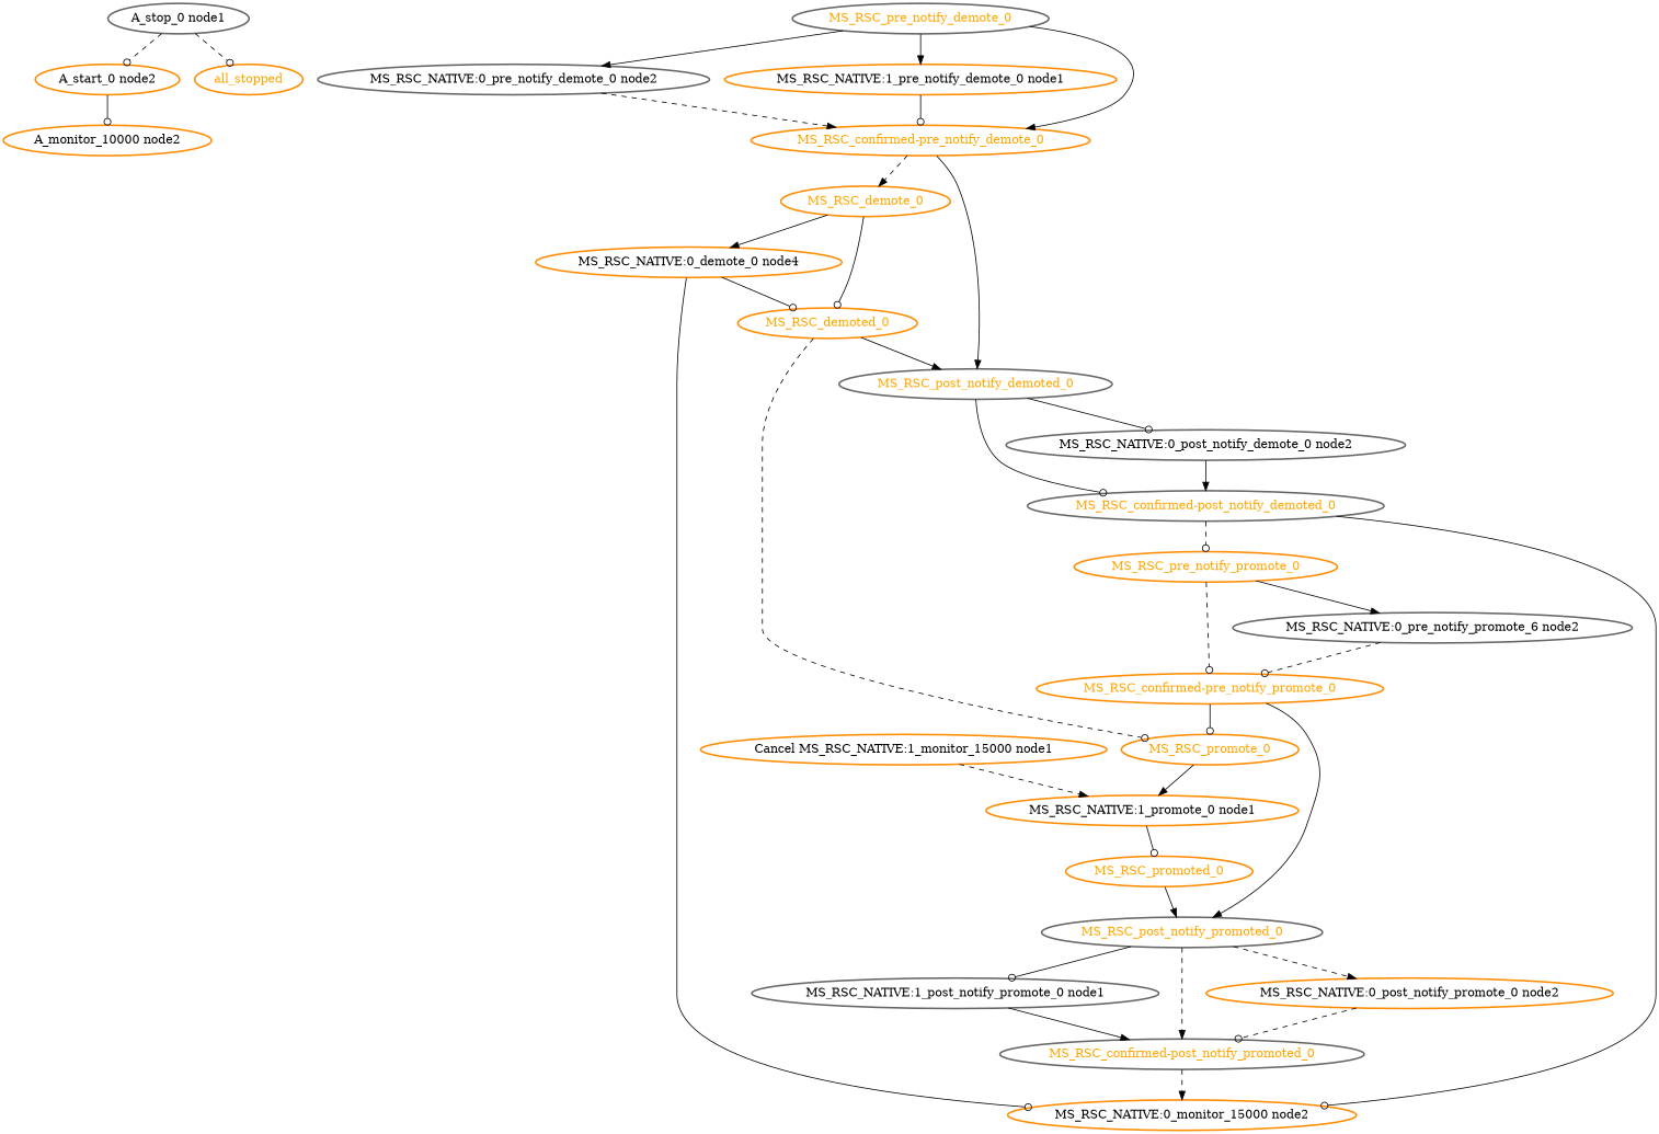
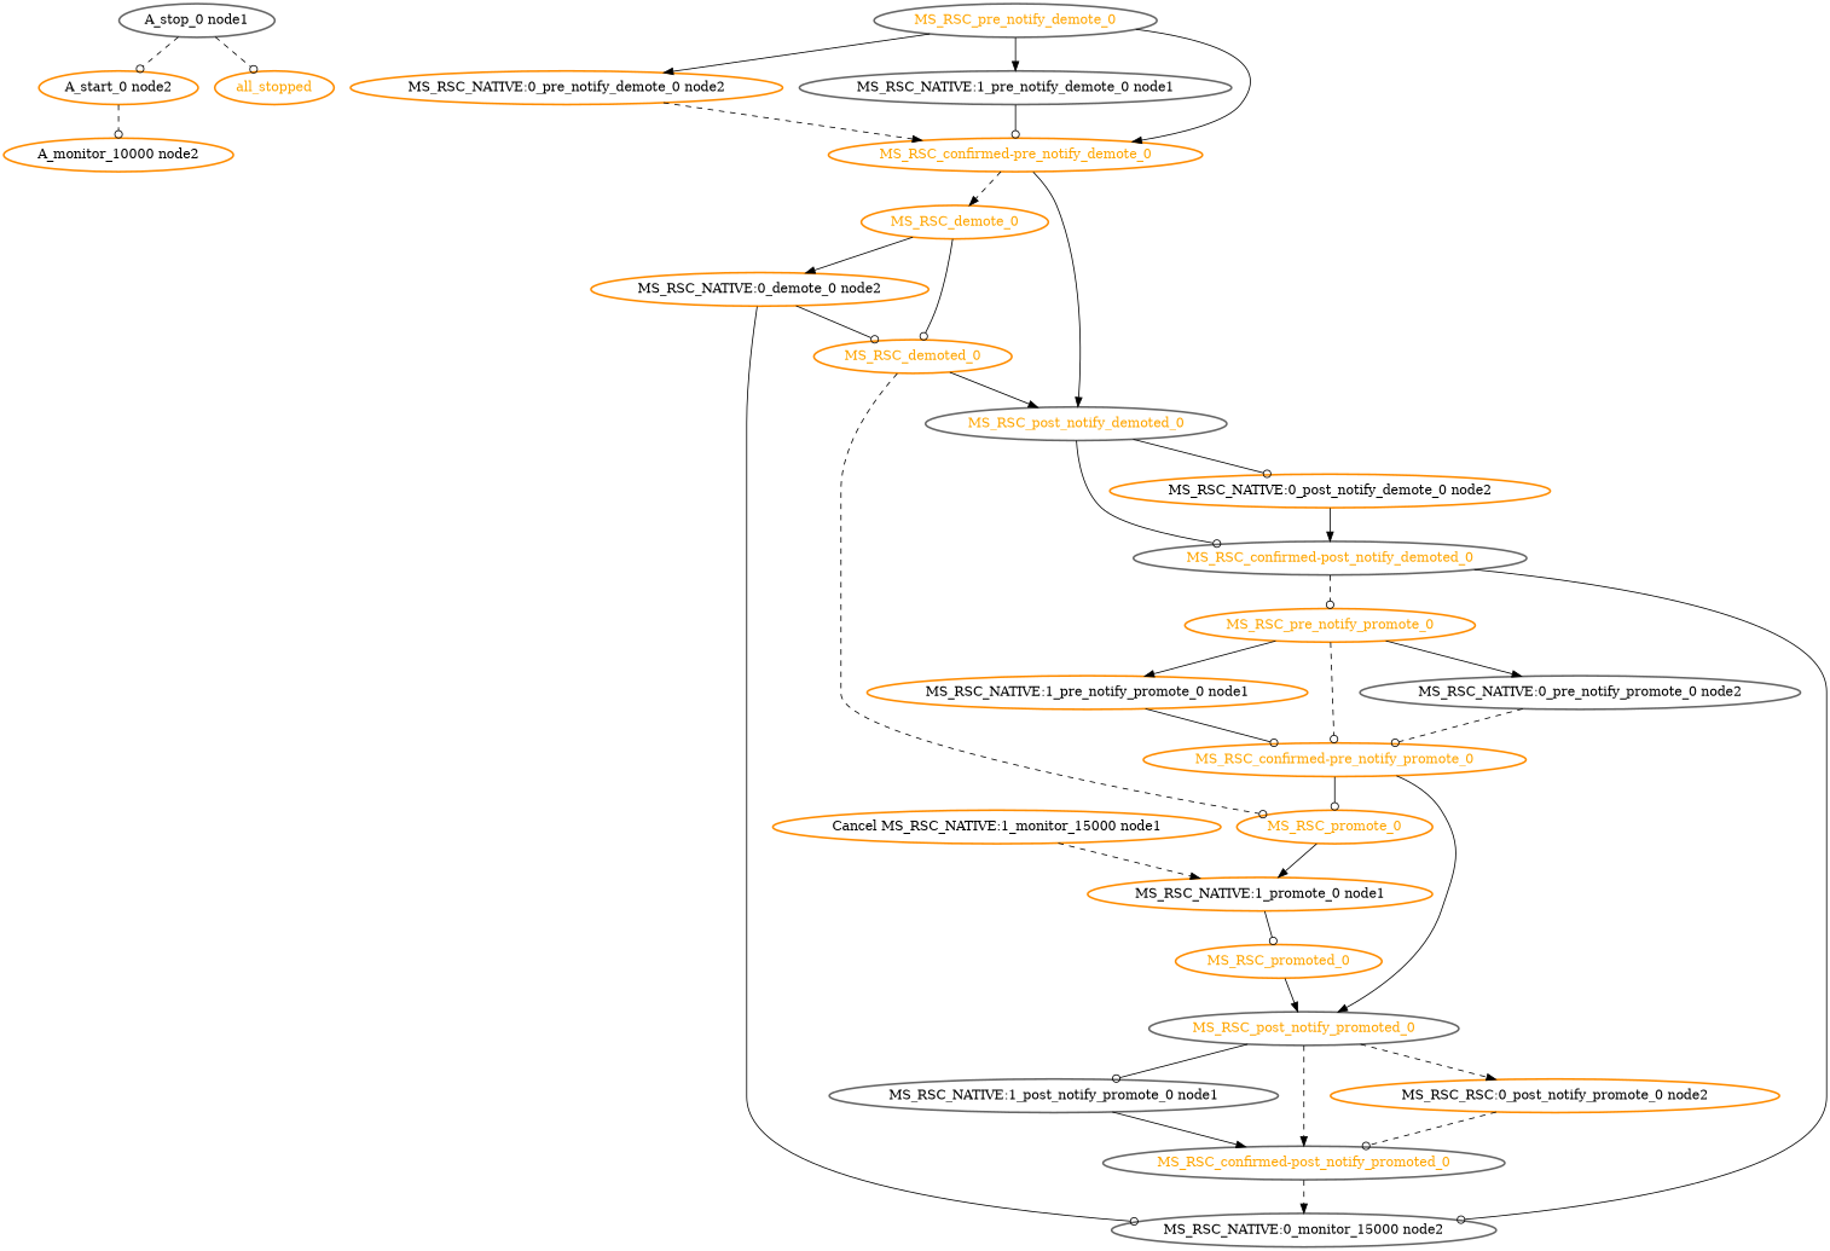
  digraph {
    node [color=darkorange fontcolor=black style=bold]
    edge [arrowhead=odot style=solid]
    "A_start_0 node2"
    "A_monitor_10000 node2"
    "A_stop_0 node1" [color=gray40]
    all_stopped [fontcolor=orange]
    "Cancel MS_RSC_NATIVE:1_monitor_15000 node1"
    "MS_RSC_NATIVE:1_promote_0 node1"
    MS_RSC_promoted_0 [fontcolor=orange]
    MS_RSC_post_notify_promoted_0 [color=gray40 fontcolor=orange]
-   "MS_RSC_NATIVE:0_monitor_15000 node2"
-   "MS_RSC_NATIVE:0_demote_0 node2" [label="MS_RSC_NATIVE:0_demote_0 node4"]
+   "MS_RSC_NATIVE:0_monitor_15000 node2" [color=gray40]
+   "MS_RSC_NATIVE:0_demote_0 node2"
    MS_RSC_demoted_0 [fontcolor=orange]
    MS_RSC_post_notify_demoted_0 [color=gray40 fontcolor=orange]
    MS_RSC_promote_0 [fontcolor=orange]
-   "MS_RSC_NATIVE:0_post_notify_demote_0 node2" [color=gray40]
+   "MS_RSC_NATIVE:0_post_notify_demote_0 node2"
    "MS_RSC_confirmed-post_notify_demoted_0" [color=gray40 fontcolor=orange]
    MS_RSC_pre_notify_promote_0 [fontcolor=orange]
-   "MS_RSC_NATIVE:0_pre_notify_promote_0 node2" [color=gray40 label="MS_RSC_NATIVE:0_pre_notify_promote_6 node2"]
+   "MS_RSC_NATIVE:0_pre_notify_promote_0 node2" [color=gray40]
    "MS_RSC_confirmed-pre_notify_promote_0" [fontcolor=orange]
+   "MS_RSC_NATIVE:1_pre_notify_promote_0 node1"
    "MS_RSC_confirmed-post_notify_promoted_0" [color=gray40 fontcolor=orange]
-   "MS_RSC_NATIVE:0_post_notify_promote_0 node2"
+   "MS_RSC_NATIVE:0_post_notify_promote_0 node2" [label="MS_RSC_RSC:0_post_notify_promote_0 node2"]
    "MS_RSC_confirmed-pre_notify_demote_0" [fontcolor=orange]
-   "MS_RSC_NATIVE:0_pre_notify_demote_0 node2" [color=gray40]
+   "MS_RSC_NATIVE:0_pre_notify_demote_0 node2"
    MS_RSC_demote_0 [fontcolor=orange]
    "MS_RSC_NATIVE:1_post_notify_promote_0 node1" [color=gray40]
-   "MS_RSC_NATIVE:1_pre_notify_demote_0 node1"
+   "MS_RSC_NATIVE:1_pre_notify_demote_0 node1" [color=gray40]
    MS_RSC_pre_notify_demote_0 [color=gray40 fontcolor=orange]
-   "A_start_0 node2" -> "A_monitor_10000 node2"
+   "A_start_0 node2" -> "A_monitor_10000 node2" [style=dashed]
    "A_stop_0 node1" -> "A_start_0 node2" [style=dashed]
    "A_stop_0 node1" -> all_stopped [style=dashed]
    "Cancel MS_RSC_NATIVE:1_monitor_15000 node1" -> "MS_RSC_NATIVE:1_promote_0 node1" [arrowhead=normal style=dashed]
    "MS_RSC_NATIVE:1_promote_0 node1" -> MS_RSC_promoted_0
    MS_RSC_promoted_0 -> MS_RSC_post_notify_promoted_0 [arrowhead=normal]
    MS_RSC_post_notify_promoted_0 -> "MS_RSC_confirmed-post_notify_promoted_0" [arrowhead=normal style=dashed]
    MS_RSC_post_notify_promoted_0 -> "MS_RSC_NATIVE:0_post_notify_promote_0 node2" [arrowhead=normal style=dashed]
    MS_RSC_post_notify_promoted_0 -> "MS_RSC_NATIVE:1_post_notify_promote_0 node1"
    "MS_RSC_NATIVE:0_demote_0 node2" -> "MS_RSC_NATIVE:0_monitor_15000 node2"
    "MS_RSC_NATIVE:0_demote_0 node2" -> MS_RSC_demoted_0
    MS_RSC_demoted_0 -> MS_RSC_post_notify_demoted_0 [arrowhead=normal]
    MS_RSC_demoted_0 -> MS_RSC_promote_0 [style=dashed]
    MS_RSC_post_notify_demoted_0 -> "MS_RSC_NATIVE:0_post_notify_demote_0 node2"
    MS_RSC_post_notify_demoted_0 -> "MS_RSC_confirmed-post_notify_demoted_0"
    MS_RSC_promote_0 -> "MS_RSC_NATIVE:1_promote_0 node1" [arrowhead=normal]
    "MS_RSC_NATIVE:0_post_notify_demote_0 node2" -> "MS_RSC_confirmed-post_notify_demoted_0" [arrowhead=normal]
    "MS_RSC_confirmed-post_notify_demoted_0" -> "MS_RSC_NATIVE:0_monitor_15000 node2"
    "MS_RSC_confirmed-post_notify_demoted_0" -> MS_RSC_pre_notify_promote_0 [style=dashed]
    MS_RSC_pre_notify_promote_0 -> "MS_RSC_NATIVE:0_pre_notify_promote_0 node2" [arrowhead=normal]
    MS_RSC_pre_notify_promote_0 -> "MS_RSC_confirmed-pre_notify_promote_0" [style=dashed]
+   MS_RSC_pre_notify_promote_0 -> "MS_RSC_NATIVE:1_pre_notify_promote_0 node1" [arrowhead=normal]
    "MS_RSC_NATIVE:0_pre_notify_promote_0 node2" -> "MS_RSC_confirmed-pre_notify_promote_0" [style=dashed]
    "MS_RSC_confirmed-pre_notify_promote_0" -> MS_RSC_post_notify_promoted_0 [arrowhead=normal]
    "MS_RSC_confirmed-pre_notify_promote_0" -> MS_RSC_promote_0
+   "MS_RSC_NATIVE:1_pre_notify_promote_0 node1" -> "MS_RSC_confirmed-pre_notify_promote_0"
    "MS_RSC_confirmed-post_notify_promoted_0" -> "MS_RSC_NATIVE:0_monitor_15000 node2" [arrowhead=normal style=dashed]
    "MS_RSC_NATIVE:0_post_notify_promote_0 node2" -> "MS_RSC_confirmed-post_notify_promoted_0" [style=dashed]
    "MS_RSC_confirmed-pre_notify_demote_0" -> MS_RSC_post_notify_demoted_0 [arrowhead=normal]
    "MS_RSC_confirmed-pre_notify_demote_0" -> MS_RSC_demote_0 [arrowhead=normal style=dashed]
    "MS_RSC_NATIVE:0_pre_notify_demote_0 node2" -> "MS_RSC_confirmed-pre_notify_demote_0" [arrowhead=normal style=dashed]
    MS_RSC_demote_0 -> "MS_RSC_NATIVE:0_demote_0 node2" [arrowhead=normal]
    MS_RSC_demote_0 -> MS_RSC_demoted_0
    "MS_RSC_NATIVE:1_post_notify_promote_0 node1" -> "MS_RSC_confirmed-post_notify_promoted_0" [arrowhead=normal]
    "MS_RSC_NATIVE:1_pre_notify_demote_0 node1" -> "MS_RSC_confirmed-pre_notify_demote_0"
    MS_RSC_pre_notify_demote_0 -> "MS_RSC_confirmed-pre_notify_demote_0" [arrowhead=normal]
    MS_RSC_pre_notify_demote_0 -> "MS_RSC_NATIVE:0_pre_notify_demote_0 node2" [arrowhead=normal]
    MS_RSC_pre_notify_demote_0 -> "MS_RSC_NATIVE:1_pre_notify_demote_0 node1" [arrowhead=normal]
  }
